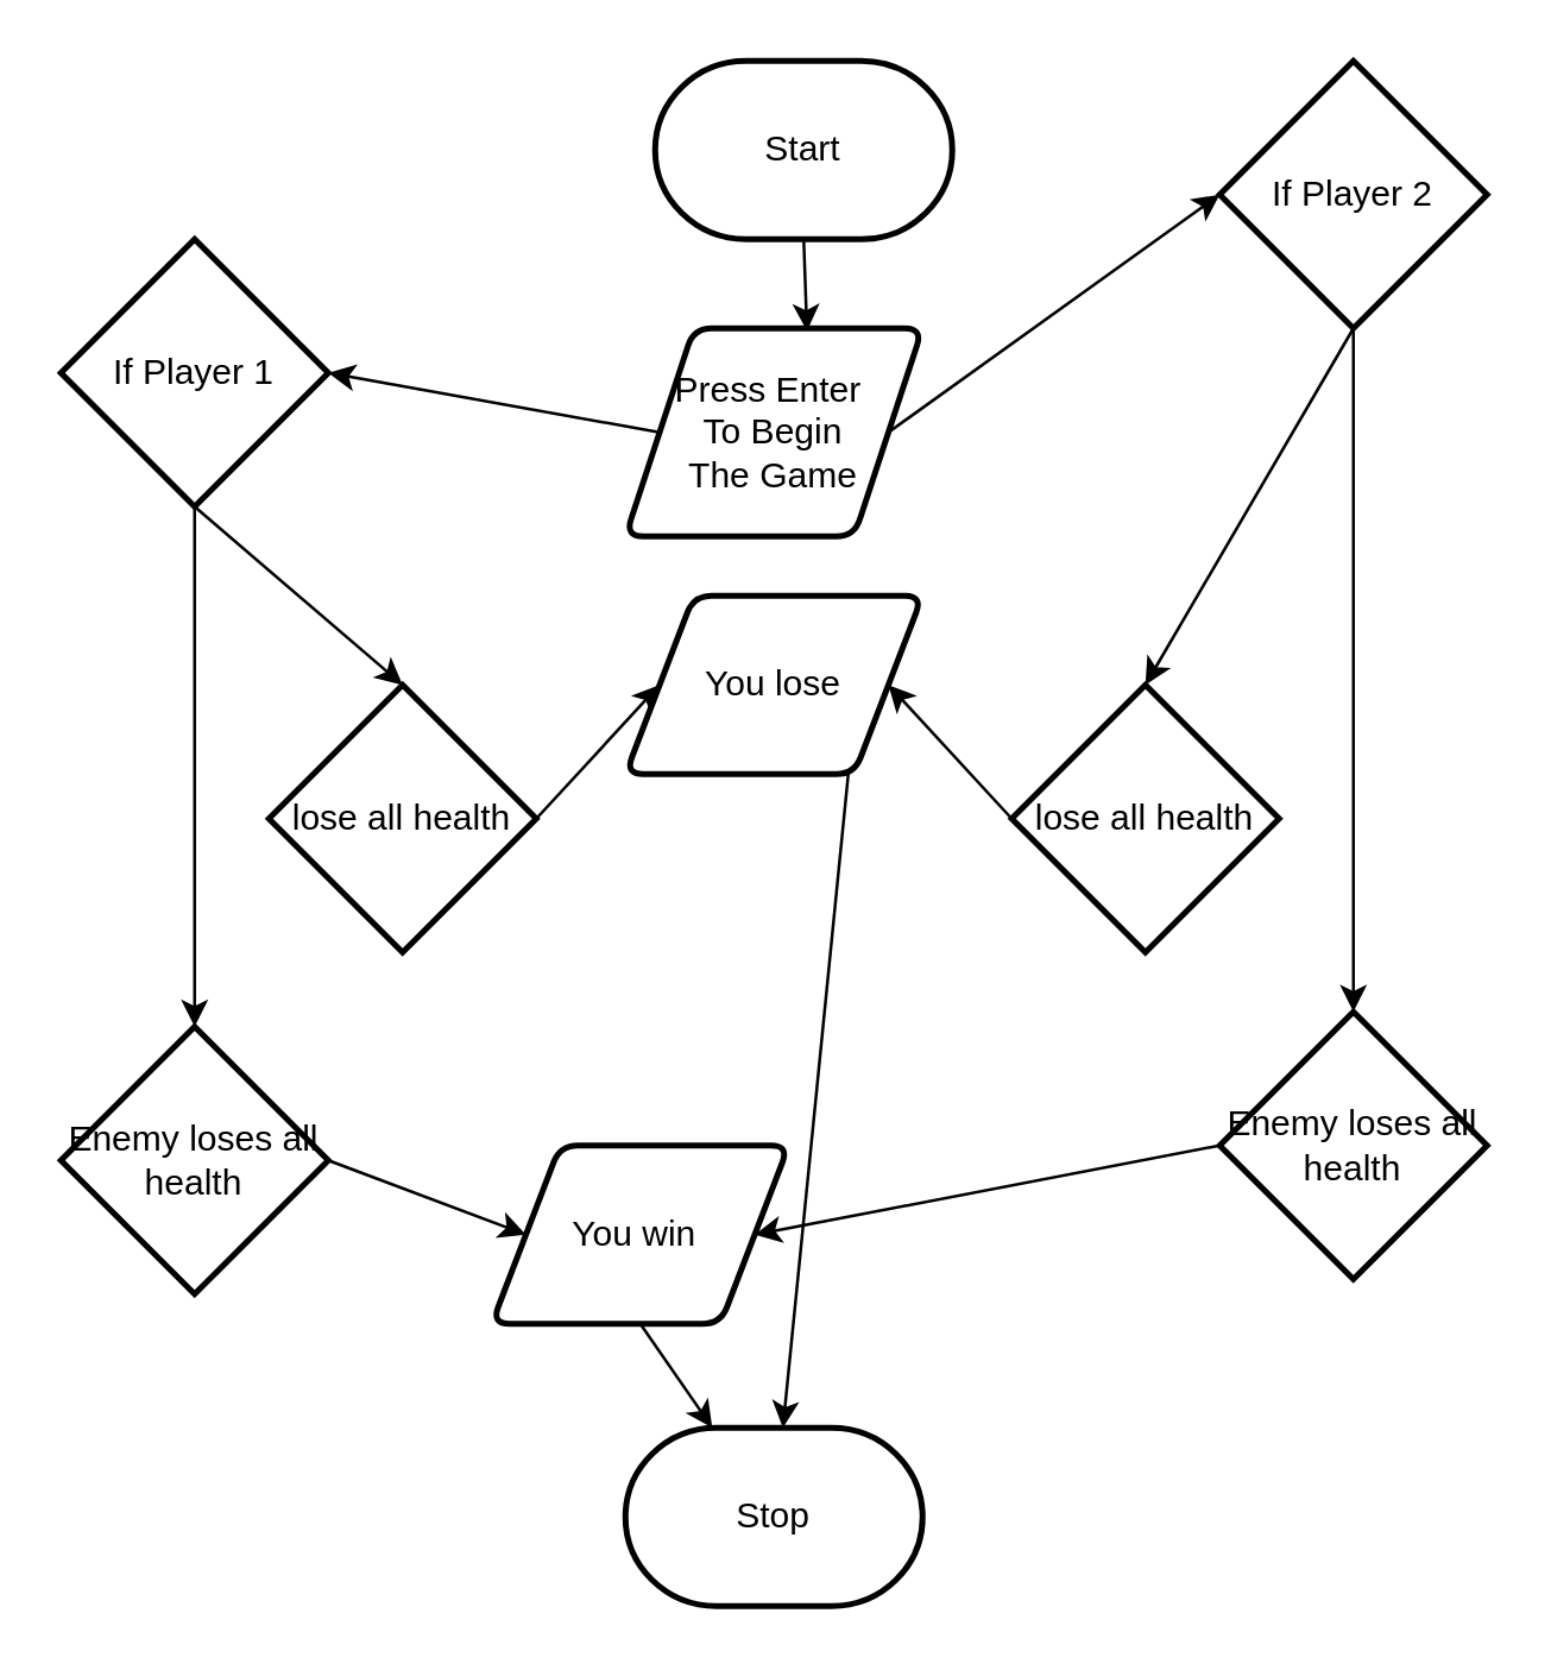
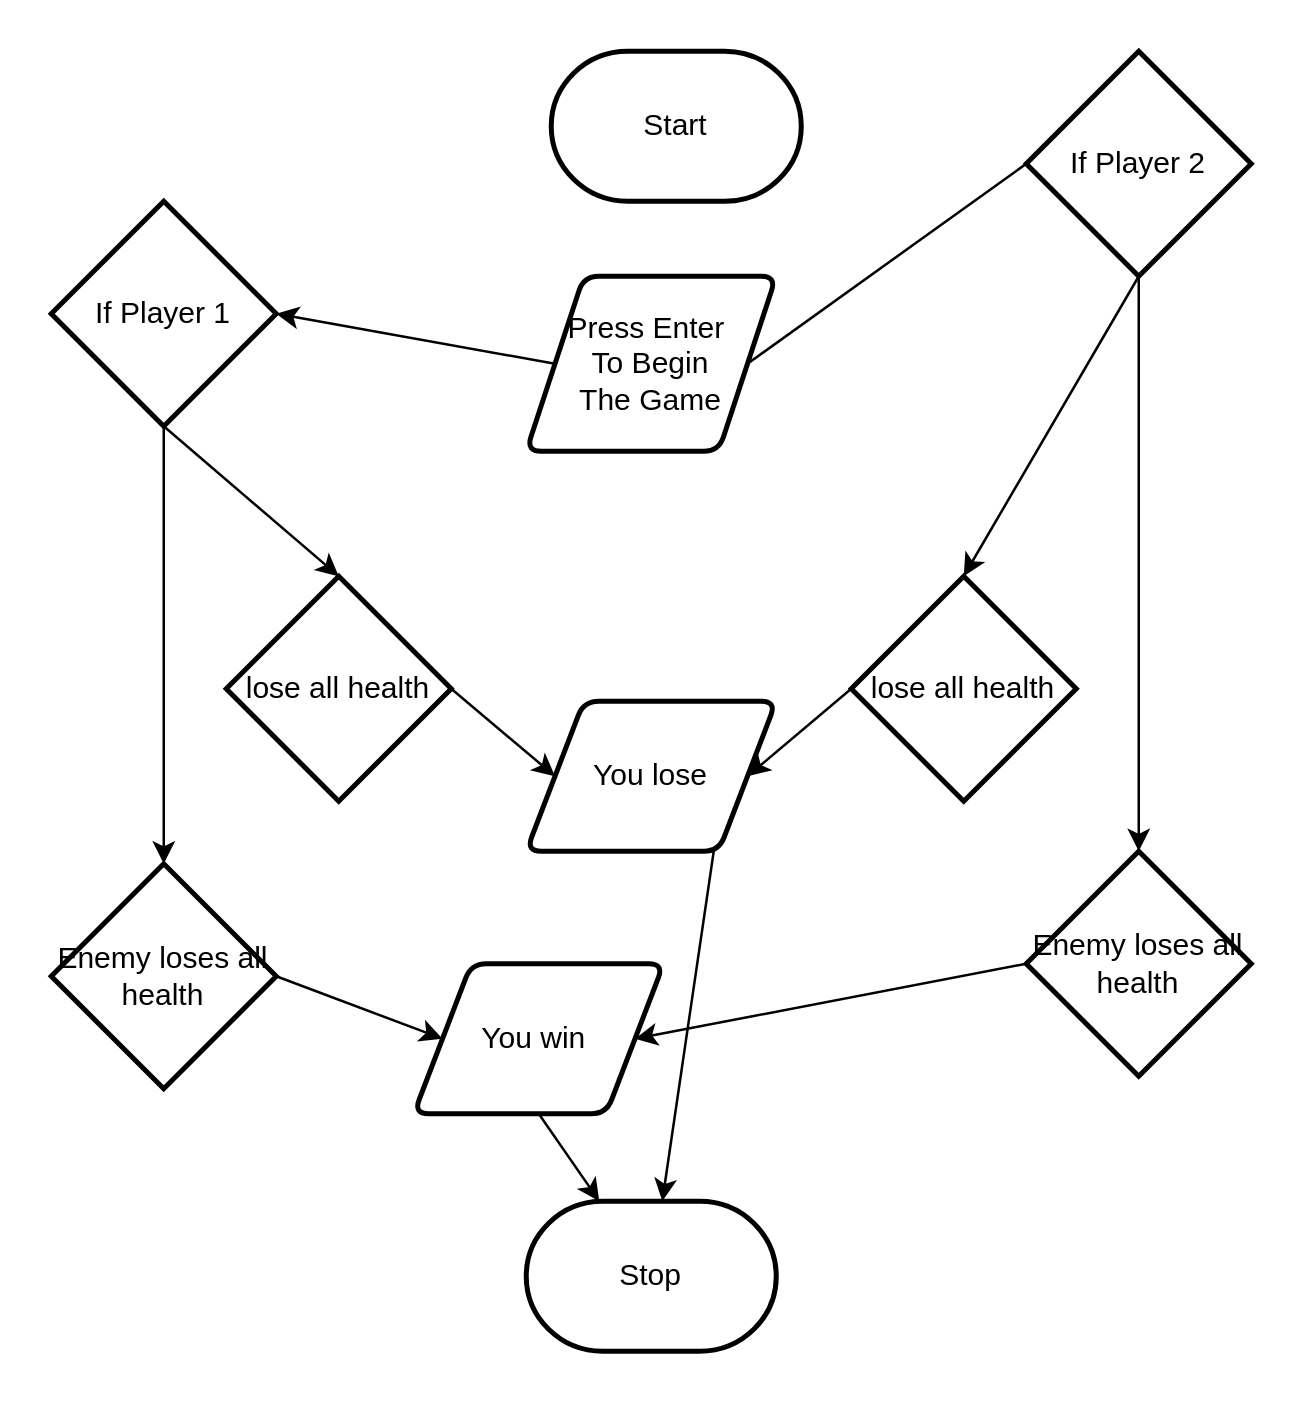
  <mxCell id="0" />
  <mxCell id="1" parent="0" />
- <mxCell id="2" style="edgeStyle=none;html=1;exitX=0.5;exitY=1;exitDx=0;exitDy=0;exitPerimeter=0;entryX=0.611;entryY=0.013;entryDx=0;entryDy=0;entryPerimeter=0;strokeColor=default;endArrow=classic;endFill=1;" parent="1" source="3" target="7" edge="1"><mxGeometry relative="1" as="geometry" /></mxCell>
  <mxCell id="3" value="Start" style="strokeWidth=2;html=1;shape=mxgraph.flowchart.terminator;whiteSpace=wrap;glass=0;" parent="1" vertex="1"><mxGeometry x="220" y="20" width="100" height="60" as="geometry" /></mxCell>
  <mxCell id="4" value="Stop" style="strokeWidth=2;html=1;shape=mxgraph.flowchart.terminator;whiteSpace=wrap;glass=0;" parent="1" vertex="1"><mxGeometry x="210" y="480" width="100" height="60" as="geometry" /></mxCell>
- <mxCell id="5" style="edgeStyle=none;html=1;exitX=1;exitY=0.5;exitDx=0;exitDy=0;entryX=0;entryY=0.5;entryDx=0;entryDy=0;entryPerimeter=0;strokeColor=default;endArrow=classic;endFill=1;" parent="1" source="7" target="13" edge="1"><mxGeometry relative="1" as="geometry" /></mxCell>
+ <mxCell id="5" style="edgeStyle=none;html=1;exitX=1;exitY=0.5;exitDx=0;exitDy=0;entryX=0;entryY=0.5;entryDx=0;entryDy=0;entryPerimeter=0;strokeColor=default;endArrow=none;endFill=1;" parent="1" source="7" target="13" edge="1"><mxGeometry relative="1" as="geometry" /></mxCell>
  <mxCell id="6" style="edgeStyle=none;html=1;exitX=0;exitY=0.5;exitDx=0;exitDy=0;entryX=1;entryY=0.5;entryDx=0;entryDy=0;entryPerimeter=0;strokeColor=default;endArrow=classic;endFill=1;" parent="1" source="7" target="10" edge="1"><mxGeometry relative="1" as="geometry" /></mxCell>
  <mxCell id="7" value="Press Enter&amp;nbsp;&lt;br&gt;To Begin&lt;br&gt;The Game" style="shape=parallelogram;html=1;strokeWidth=2;perimeter=parallelogramPerimeter;whiteSpace=wrap;rounded=1;arcSize=12;size=0.23;glass=0;" parent="1" vertex="1"><mxGeometry x="210" y="110" width="100" height="70" as="geometry" /></mxCell>
  <mxCell id="8" style="edgeStyle=none;html=1;exitX=0.5;exitY=1;exitDx=0;exitDy=0;exitPerimeter=0;entryX=0.5;entryY=0;entryDx=0;entryDy=0;entryPerimeter=0;strokeColor=default;endArrow=classic;endFill=1;" parent="1" source="10" target="19" edge="1"><mxGeometry relative="1" as="geometry" /></mxCell>
  <mxCell id="9" style="edgeStyle=none;html=1;exitX=0.5;exitY=1;exitDx=0;exitDy=0;exitPerimeter=0;entryX=0.5;entryY=0;entryDx=0;entryDy=0;entryPerimeter=0;strokeColor=default;endArrow=classic;endFill=1;" parent="1" source="10" target="23" edge="1"><mxGeometry relative="1" as="geometry" /></mxCell>
  <mxCell id="10" value="If Player 1" style="strokeWidth=2;html=1;shape=mxgraph.flowchart.decision;whiteSpace=wrap;glass=0;strokeColor=default;fillColor=default;gradientColor=none;" parent="1" vertex="1"><mxGeometry x="20" y="80" width="90" height="90" as="geometry" /></mxCell>
  <mxCell id="11" style="edgeStyle=none;html=1;exitX=0.5;exitY=1;exitDx=0;exitDy=0;exitPerimeter=0;entryX=0.5;entryY=0;entryDx=0;entryDy=0;entryPerimeter=0;strokeColor=default;endArrow=classic;endFill=1;" parent="1" source="13" target="21" edge="1"><mxGeometry relative="1" as="geometry" /></mxCell>
  <mxCell id="12" style="edgeStyle=none;html=1;exitX=0.5;exitY=1;exitDx=0;exitDy=0;exitPerimeter=0;entryX=0.5;entryY=0;entryDx=0;entryDy=0;entryPerimeter=0;strokeColor=default;endArrow=classic;endFill=1;" parent="1" source="13" target="25" edge="1"><mxGeometry relative="1" as="geometry" /></mxCell>
  <mxCell id="13" value="If Player 2" style="strokeWidth=2;html=1;shape=mxgraph.flowchart.decision;whiteSpace=wrap;glass=0;strokeColor=default;fillColor=default;gradientColor=none;" parent="1" vertex="1"><mxGeometry x="410" y="20" width="90" height="90" as="geometry" /></mxCell>
  <mxCell id="14" style="edgeStyle=none;html=1;exitX=0.5;exitY=1;exitDx=0;exitDy=0;strokeColor=default;endArrow=classic;endFill=1;" parent="1" source="15" target="4" edge="1"><mxGeometry relative="1" as="geometry" /></mxCell>
  <mxCell id="15" value="You win&amp;nbsp;" style="shape=parallelogram;html=1;strokeWidth=2;perimeter=parallelogramPerimeter;whiteSpace=wrap;rounded=1;arcSize=12;size=0.23;glass=0;strokeColor=default;fillColor=default;gradientColor=none;" parent="1" vertex="1"><mxGeometry x="165" y="385" width="100" height="60" as="geometry" /></mxCell>
  <mxCell id="16" style="edgeStyle=none;html=1;exitX=0.75;exitY=1;exitDx=0;exitDy=0;strokeColor=default;endArrow=classic;endFill=1;" parent="1" source="17" target="4" edge="1"><mxGeometry relative="1" as="geometry" /></mxCell>
- <mxCell id="17" value="You lose" style="shape=parallelogram;html=1;strokeWidth=2;perimeter=parallelogramPerimeter;whiteSpace=wrap;rounded=1;arcSize=12;size=0.23;glass=0;strokeColor=default;fillColor=default;gradientColor=none;" parent="1" vertex="1"><mxGeometry x="210" y="200" width="100" height="60" as="geometry" /></mxCell>
+ <mxCell id="17" value="You lose" style="shape=parallelogram;html=1;strokeWidth=2;perimeter=parallelogramPerimeter;whiteSpace=wrap;rounded=1;arcSize=12;size=0.23;glass=0;strokeColor=default;fillColor=default;gradientColor=none;" parent="1" vertex="1"><mxGeometry x="210" y="280" width="100" height="60" as="geometry" /></mxCell>
  <mxCell id="18" style="edgeStyle=none;html=1;exitX=1;exitY=0.5;exitDx=0;exitDy=0;exitPerimeter=0;entryX=0;entryY=0.5;entryDx=0;entryDy=0;strokeColor=default;endArrow=classic;endFill=1;" parent="1" source="19" target="17" edge="1"><mxGeometry relative="1" as="geometry" /></mxCell>
  <mxCell id="19" value="lose all health" style="strokeWidth=2;html=1;shape=mxgraph.flowchart.decision;whiteSpace=wrap;glass=0;strokeColor=default;fillColor=default;gradientColor=none;" parent="1" vertex="1"><mxGeometry x="90" y="230" width="90" height="90" as="geometry" /></mxCell>
  <mxCell id="20" style="edgeStyle=none;html=1;exitX=0;exitY=0.5;exitDx=0;exitDy=0;exitPerimeter=0;entryX=1;entryY=0.5;entryDx=0;entryDy=0;strokeColor=default;endArrow=classic;endFill=1;" parent="1" source="21" target="17" edge="1"><mxGeometry relative="1" as="geometry" /></mxCell>
  <mxCell id="21" value="lose all health" style="strokeWidth=2;html=1;shape=mxgraph.flowchart.decision;whiteSpace=wrap;glass=0;strokeColor=default;fillColor=default;gradientColor=none;" parent="1" vertex="1"><mxGeometry x="340" y="230" width="90" height="90" as="geometry" /></mxCell>
  <mxCell id="22" style="edgeStyle=none;html=1;exitX=1;exitY=0.5;exitDx=0;exitDy=0;exitPerimeter=0;entryX=0;entryY=0.5;entryDx=0;entryDy=0;strokeColor=default;endArrow=classic;endFill=1;" parent="1" source="23" target="15" edge="1"><mxGeometry relative="1" as="geometry" /></mxCell>
  <mxCell id="23" value="Enemy loses all health" style="strokeWidth=2;html=1;shape=mxgraph.flowchart.decision;whiteSpace=wrap;glass=0;strokeColor=default;fillColor=default;gradientColor=none;" parent="1" vertex="1"><mxGeometry x="20" y="345" width="90" height="90" as="geometry" /></mxCell>
  <mxCell id="24" style="edgeStyle=none;html=1;exitX=0;exitY=0.5;exitDx=0;exitDy=0;exitPerimeter=0;entryX=1;entryY=0.5;entryDx=0;entryDy=0;strokeColor=default;endArrow=classic;endFill=1;" parent="1" source="25" target="15" edge="1"><mxGeometry relative="1" as="geometry" /></mxCell>
  <mxCell id="25" value="Enemy loses all health" style="strokeWidth=2;html=1;shape=mxgraph.flowchart.decision;whiteSpace=wrap;glass=0;strokeColor=default;fillColor=default;gradientColor=none;" parent="1" vertex="1"><mxGeometry x="410" y="340" width="90" height="90" as="geometry" /></mxCell>
